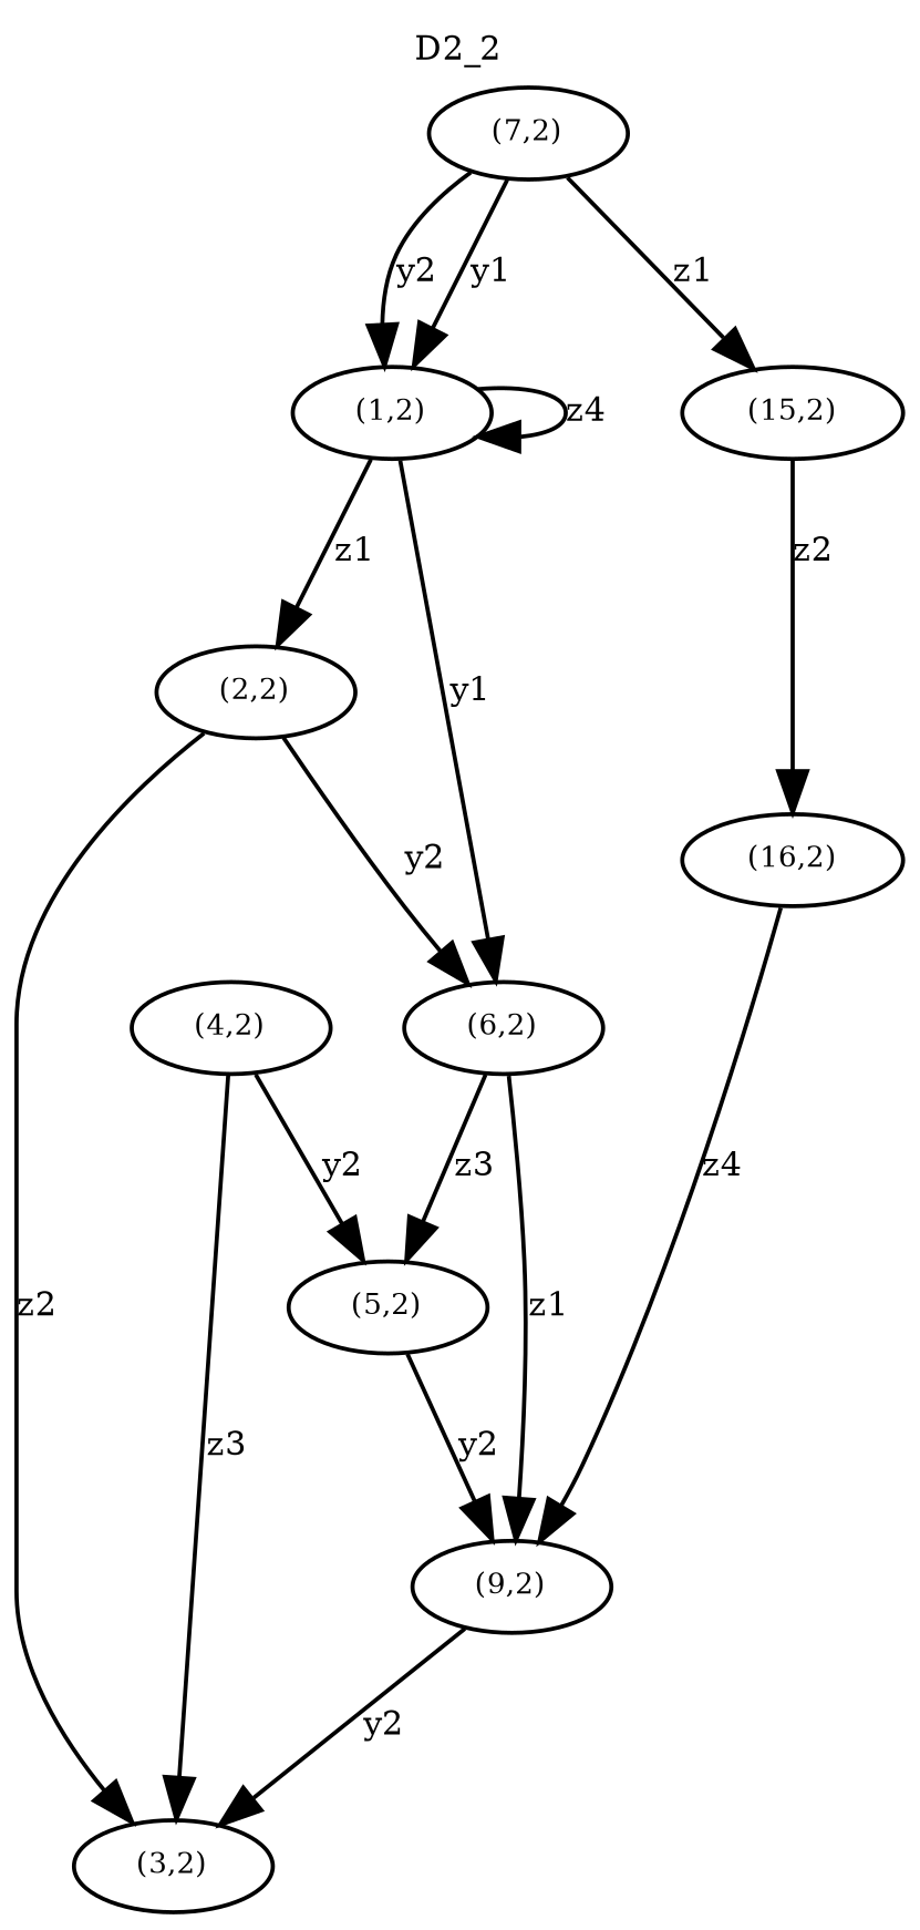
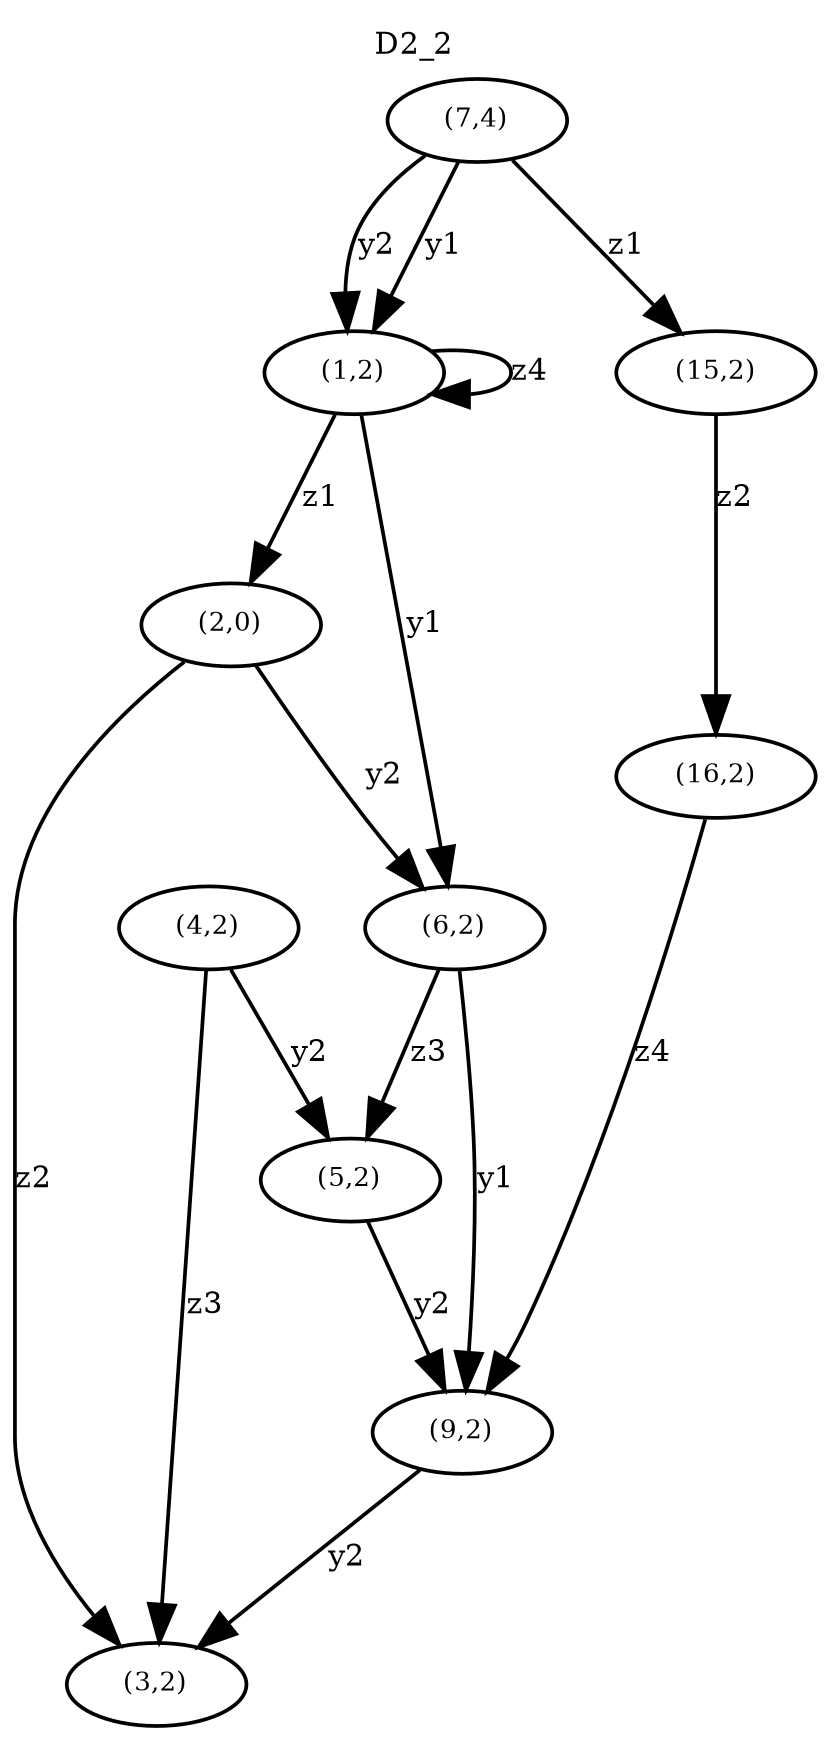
  digraph {
    fontsize=8
    label=D2_2
    labelloc=t
    node [fontsize=7]
    edge [fontsize=8]
    n1 [height=.01 label="(1,2)" width=.01]
    n2 [height=.01 label="(6,2)" width=.01]
-   n3 [height=.01 label="(2,2)" width=.01]
+   n3 [height=.01 label="(2,0)" width=.01]
    n4 [height=.01 label="(5,2)" width=.01]
    n5 [height=.01 label="(9,2)" width=.01]
    n6 [height=.01 label="(3,2)" width=.01]
    n7 [height=.01 label="(4,2)" width=.01]
-   n8 [height=.01 label="(7,2)" width=.01]
+   n8 [height=.01 label="(7,4)" width=.01]
    n9 [height=.01 label="(15,2)" width=.01]
    n10 [height=.01 label="(16,2)" width=.01]
    n1 -> n1 [label=z4]
    n1 -> n2 [label=y1]
    n1 -> n3 [label=z1]
    n2 -> n4 [label=z3]
-   n2 -> n5 [label=z1]
+   n2 -> n5 [label=y1]
    n3 -> n2 [label=y2]
    n3 -> n6 [label=z2]
    n4 -> n5 [label=y2]
    n5 -> n6 [label=y2]
    n7 -> n4 [label=y2]
    n7 -> n6 [label=z3]
    n8 -> n1 [label=y1]
    n8 -> n1 [label=y2]
    n8 -> n9 [label=z1]
    n9 -> n10 [label=z2]
    n10 -> n5 [label=z4]
  }
